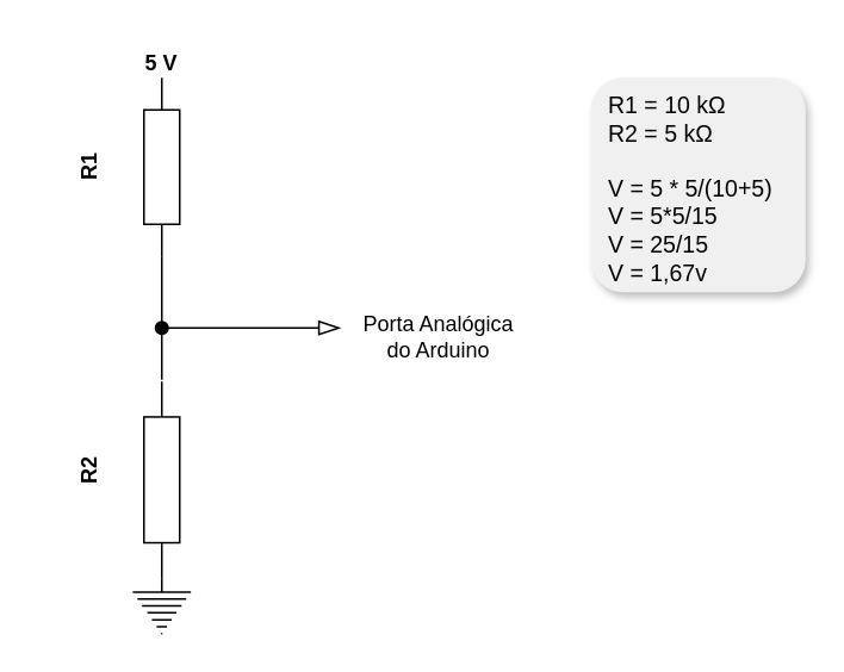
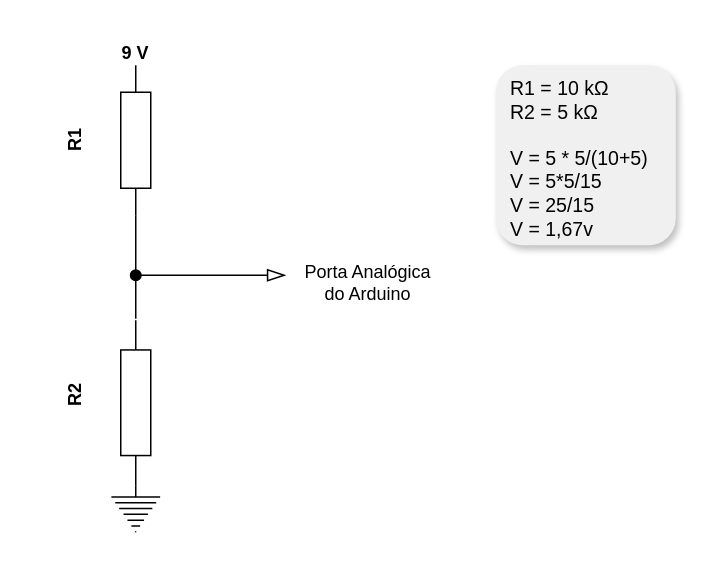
  <mxCell id="0" />
  <mxCell id="1" parent="0" />
  <mxCell id="2" value="" style="pointerEvents=1;verticalLabelPosition=bottom;shadow=0;dashed=0;align=center;html=1;verticalAlign=top;shape=mxgraph.electrical.resistors.resistor_1;direction=south;strokeWidth=1;perimeterSpacing=1;strokeColor=default;" vertex="1" parent="1"><mxGeometry x="80" y="213" width="20" height="110" as="geometry" /></mxCell>
  <mxCell id="3" value="" style="edgeStyle=orthogonalEdgeStyle;rounded=0;orthogonalLoop=1;jettySize=auto;html=1;endArrow=none;endFill=0;" edge="1" parent="1" source="2" target="4"><mxGeometry relative="1" as="geometry" /></mxCell>
  <mxCell id="4" value="" style="pointerEvents=1;verticalLabelPosition=bottom;shadow=0;dashed=0;align=center;html=1;verticalAlign=top;shape=mxgraph.electrical.resistors.resistor_1;direction=south;" vertex="1" parent="1"><mxGeometry x="80" y="43" width="20" height="100" as="geometry" /></mxCell>
  <mxCell id="5" value="R1" style="text;strokeColor=none;align=center;fillColor=none;html=1;verticalAlign=middle;whiteSpace=wrap;rounded=0;rotation=270;fontStyle=1" vertex="1" parent="1"><mxGeometry x="20" y="78" width="60" height="30" as="geometry" /></mxCell>
  <mxCell id="6" value="R2" style="text;strokeColor=none;align=center;fillColor=none;html=1;verticalAlign=middle;whiteSpace=wrap;rounded=0;rotation=270;fontStyle=1" vertex="1" parent="1"><mxGeometry x="20" y="248" width="60" height="30" as="geometry" /></mxCell>
  <mxCell id="7" value="" style="orthogonalLoop=1;jettySize=auto;html=1;rounded=0;endArrow=blockThin;endFill=0;endSize=10;startSize=7;sourcePerimeterSpacing=3;flowAnimation=0;jumpStyle=none;targetPerimeterSpacing=10;strokeColor=default;startArrow=oval;startFill=1;" edge="1" parent="1"><mxGeometry width="80" relative="1" as="geometry"><mxPoint x="90" y="183" as="sourcePoint" /><mxPoint x="190" y="183" as="targetPoint" /></mxGeometry></mxCell>
  <mxCell id="8" value="Porta Analógica&lt;div&gt;do Arduino&lt;/div&gt;" style="text;strokeColor=none;align=center;fillColor=none;html=1;verticalAlign=middle;whiteSpace=wrap;rounded=0;" vertex="1" parent="1"><mxGeometry x="200" y="173" width="90" height="30" as="geometry" /></mxCell>
- <mxCell id="9" value="5 V" style="text;strokeColor=none;align=center;fillColor=none;html=1;verticalAlign=middle;whiteSpace=wrap;rounded=0;fontStyle=1" vertex="1" parent="1"><mxGeometry x="60" y="20" width="60" height="30" as="geometry" /></mxCell>
+ <mxCell id="9" value="9 V" style="text;strokeColor=none;align=center;fillColor=none;html=1;verticalAlign=middle;whiteSpace=wrap;rounded=0;fontStyle=1" vertex="1" parent="1"><mxGeometry x="60" y="20" width="60" height="30" as="geometry" /></mxCell>
  <mxCell id="10" value="" style="pointerEvents=1;verticalLabelPosition=bottom;shadow=0;dashed=0;align=center;html=1;verticalAlign=top;shape=mxgraph.electrical.signal_sources.protective_earth;" vertex="1" parent="1"><mxGeometry x="73.75" y="323" width="32.5" height="31" as="geometry" /></mxCell>
  <mxCell id="11" value="R1 = 10 kΩ&lt;br&gt;R2 = 5 kΩ&lt;br&gt;&lt;br&gt;V = 5 *&amp;nbsp;5/(10+5)&lt;br&gt;V = 5*5/15&lt;br&gt;V = 25/15&lt;br&gt;V = 1,67v" style="text;align=left;verticalAlign=top;rounded=1;fontSize=13;strokeColor=none;fillColor=#F0F0F0;shadow=1;glass=0;horizontal=1;labelBorderColor=none;textShadow=0;labelBackgroundColor=none;whiteSpace=wrap;html=1;spacingTop=1;spacingLeft=8;" vertex="1" parent="1"><mxGeometry x="330" y="43" width="120" height="120" as="geometry" /></mxCell>
